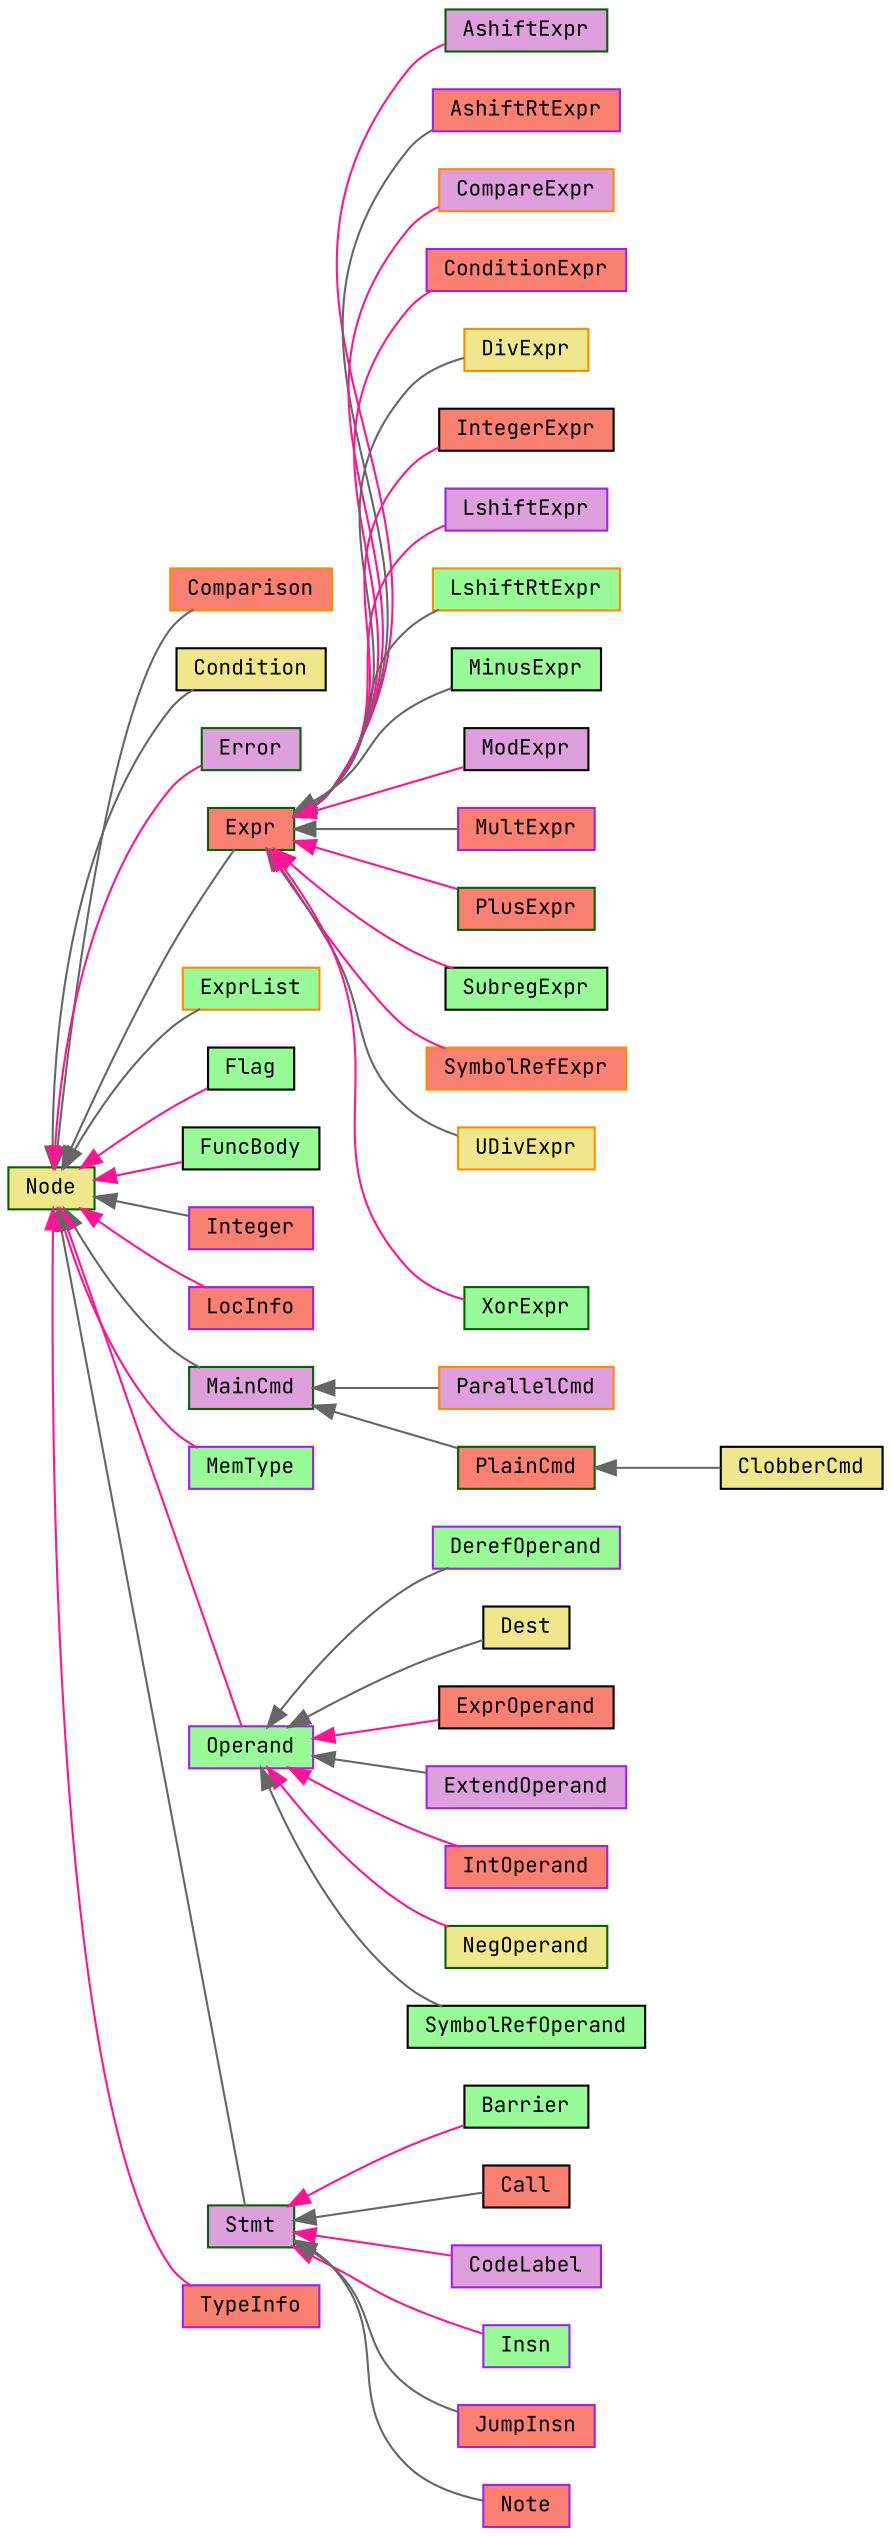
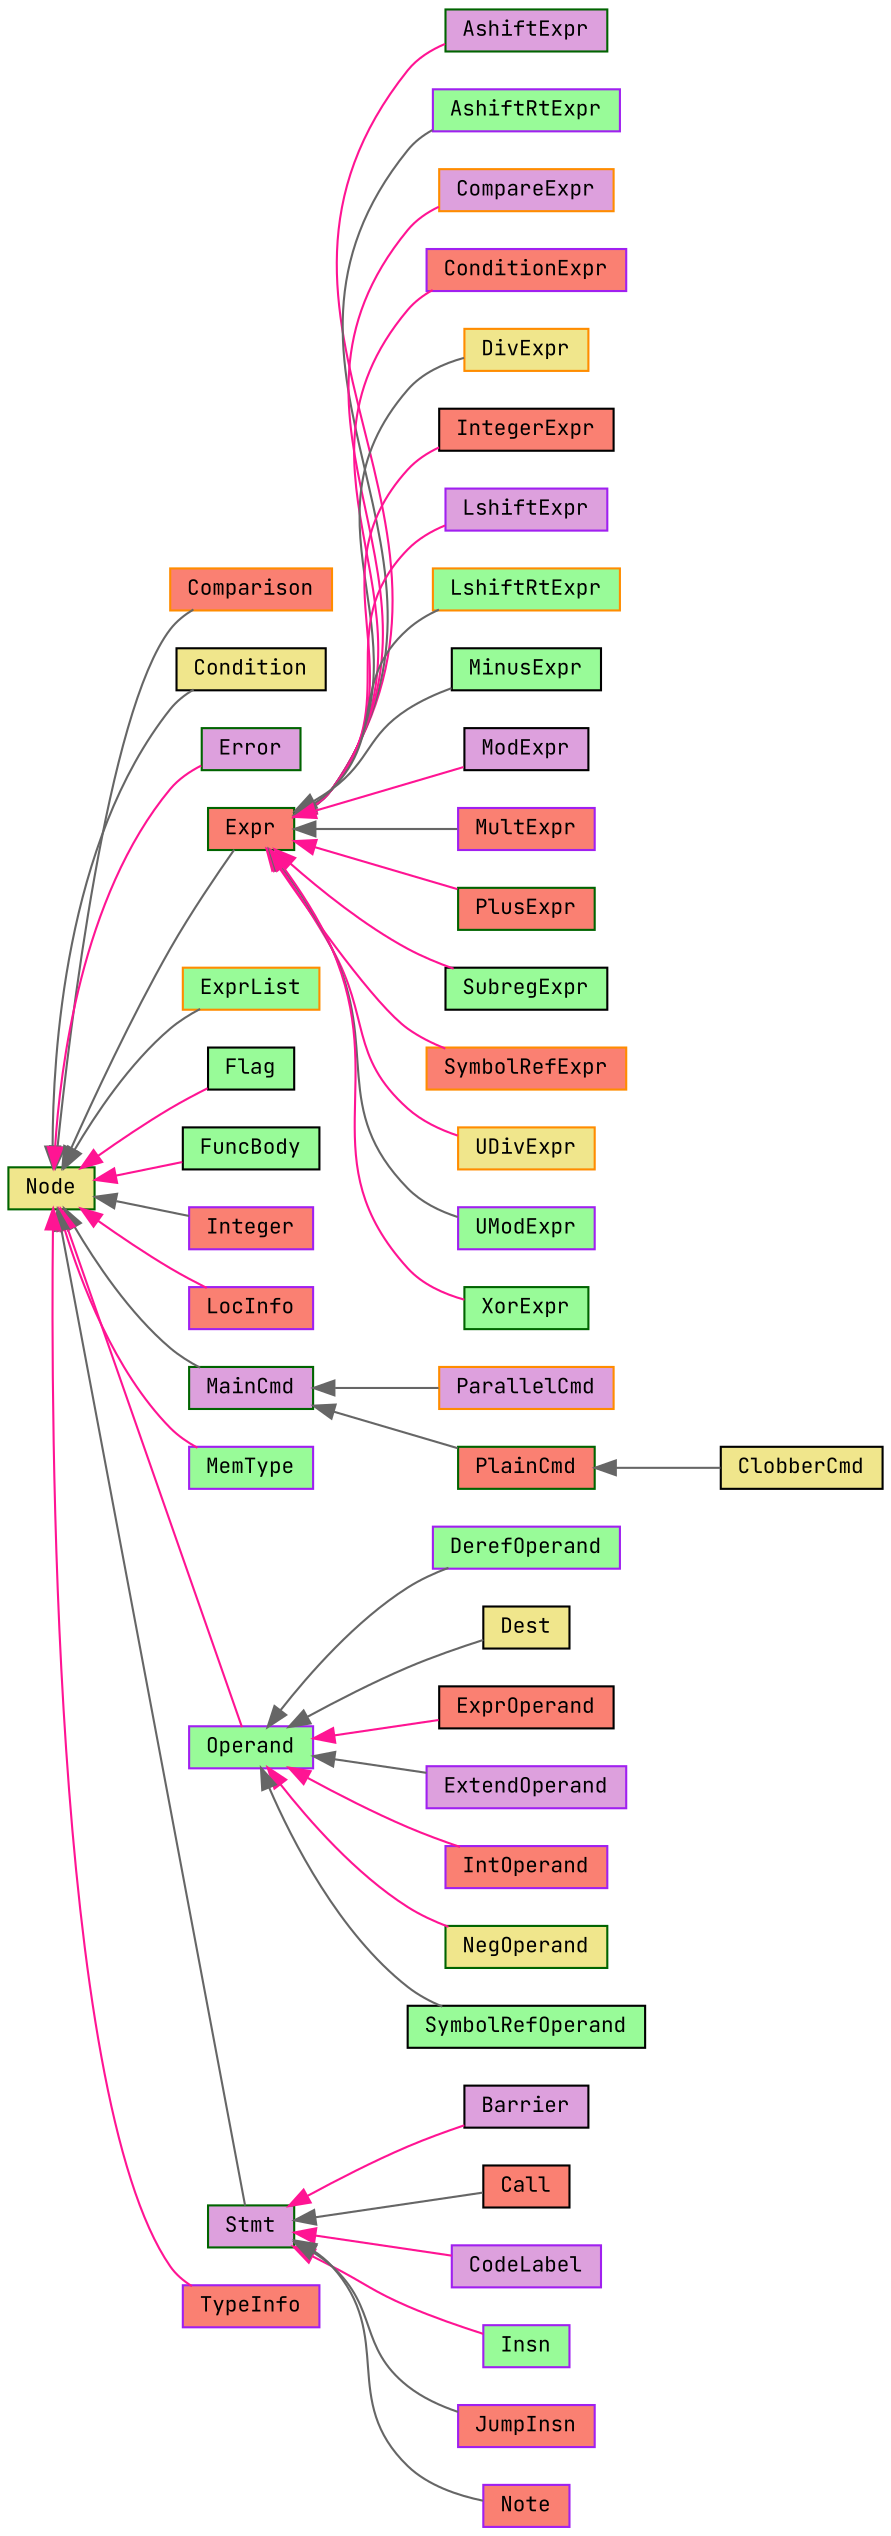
  digraph {
    fontname="JetBrains Mono"
    rankdir=LR
    node [color=purple fillcolor=salmon fontname="JetBrains Mono" fontsize=10 shape=record style=filled]
    edge [color=deeppink dir=back fontname="JetBrains Mono" fontsize=10 labelfontname=Helvetica labelfontsize=10 style=solid]
    n1 [color=darkgreen fillcolor=khaki fontcolor=black height=0.2 label="Node" width=0.4]
    n2 [color=darkorange height=0.2 label=Comparison width=0.4]
    n3 [color=black fillcolor=khaki height=0.2 label=Condition width=0.4]
    n4 [color=darkgreen fillcolor=plum height=0.2 label=Error width=0.4]
    n5 [color=darkgreen height=0.2 label=Expr width=0.4]
    n6 [color=darkorange fillcolor=palegreen height=0.2 label=ExprList width=0.4]
    n7 [color=black fillcolor=palegreen height=0.2 label=Flag width=0.4]
    n8 [color=black fillcolor=palegreen height=0.2 label=FuncBody width=0.4]
    n9 [height=0.2 label=Integer width=0.4]
    n10 [height=0.2 label=LocInfo width=0.4]
    n11 [color=darkgreen fillcolor=plum height=0.2 label=MainCmd width=0.4]
    n12 [fillcolor=palegreen height=0.2 label=MemType width=0.4]
    n13 [fillcolor=palegreen height=0.2 label=Operand width=0.4]
    n14 [color=darkgreen fillcolor=plum height=0.2 label=Stmt width=0.4]
    n15 [height=0.2 label=TypeInfo width=0.4]
    n16 [color=darkgreen fillcolor=plum height=0.2 label=AshiftExpr width=0.4]
-   n17 [height=0.2 label=AshiftRtExpr width=0.4]
+   n17 [fillcolor=palegreen height=0.2 label=AshiftRtExpr width=0.4]
    n18 [color=darkorange fillcolor=plum height=0.2 label=CompareExpr width=0.4]
    n19 [height=0.2 label=ConditionExpr width=0.4]
    n20 [color=darkorange fillcolor=khaki height=0.2 label=DivExpr width=0.4]
    n21 [color=black height=0.2 label=IntegerExpr width=0.4]
    n22 [fillcolor=plum height=0.2 label=LshiftExpr width=0.4]
    n23 [color=darkorange fillcolor=palegreen height=0.2 label=LshiftRtExpr width=0.4]
    n24 [color=black fillcolor=palegreen height=0.2 label=MinusExpr width=0.4]
    n25 [color=black fillcolor=plum height=0.2 label=ModExpr width=0.4]
    n26 [height=0.2 label=MultExpr width=0.4]
    n27 [color=darkgreen height=0.2 label=PlusExpr width=0.4]
    n28 [color=black fillcolor=palegreen height=0.2 label=SubregExpr width=0.4]
    n29 [color=darkorange height=0.2 label=SymbolRefExpr width=0.4]
    n30 [color=darkorange fillcolor=khaki height=0.2 label=UDivExpr width=0.4]
+   n31 [fillcolor=palegreen height=0.2 label=UModExpr width=0.4]
    n32 [color=darkgreen fillcolor=palegreen height=0.2 label=XorExpr width=0.4]
    n33 [color=darkorange fillcolor=plum height=0.2 label=ParallelCmd width=0.4]
    n34 [color=darkgreen height=0.2 label=PlainCmd width=0.4]
    n35 [fillcolor=palegreen height=0.2 label=DerefOperand width=0.4]
    n36 [color=black fillcolor=khaki height=0.2 label=Dest width=0.4]
    n37 [color=black height=0.2 label=ExprOperand width=0.4]
    n38 [fillcolor=plum height=0.2 label=ExtendOperand width=0.4]
    n39 [height=0.2 label=IntOperand width=0.4]
    n40 [color=darkgreen fillcolor=khaki height=0.2 label=NegOperand width=0.4]
    n41 [color=black fillcolor=palegreen height=0.2 label=SymbolRefOperand width=0.4]
-   n42 [color=black fillcolor=palegreen height=0.2 label=Barrier width=0.4]
+   n42 [color=black fillcolor=plum height=0.2 label=Barrier width=0.4]
    n43 [color=black height=0.2 label=Call width=0.4]
    n44 [fillcolor=plum height=0.2 label=CodeLabel width=0.4]
    n45 [fillcolor=palegreen height=0.2 label=Insn width=0.4]
    n46 [height=0.2 label=JumpInsn width=0.4]
    n47 [height=0.2 label=Note width=0.4]
    n48 [color=black fillcolor=khaki height=0.2 label=ClobberCmd width=0.4]
    n1 -> n2 [color=gray40]
    n1 -> n3 [color=gray40]
    n1 -> n4
    n1 -> n5 [color=gray40]
    n1 -> n6 [color=gray40]
    n1 -> n7
    n1 -> n8
    n1 -> n9 [color=gray40]
    n1 -> n10
    n1 -> n11 [color=gray40]
    n1 -> n12
    n1 -> n13
    n1 -> n14 [color=gray40]
    n1 -> n15
    n5 -> n16
    n5 -> n17 [color=gray40]
    n5 -> n18
    n5 -> n19
    n5 -> n20 [color=gray40]
    n5 -> n21
    n5 -> n22
    n5 -> n23 [color=gray40]
    n5 -> n24 [color=gray40]
    n5 -> n25
    n5 -> n26 [color=gray40]
    n5 -> n27
    n5 -> n28
    n5 -> n29
-   n5 -> n30 [color=gray40]
+   n5 -> n30
+   n5 -> n31 [color=gray40]
    n5 -> n32
    n11 -> n33 [color=gray40]
    n11 -> n34 [color=gray40]
    n13 -> n35 [color=gray40]
    n13 -> n36 [color=gray40]
    n13 -> n37
    n13 -> n38 [color=gray40]
    n13 -> n39
    n13 -> n40
    n13 -> n41 [color=gray40]
    n14 -> n42
    n14 -> n43 [color=gray40]
    n14 -> n44
    n14 -> n45
    n14 -> n46 [color=gray40]
    n14 -> n47 [color=gray40]
    n34 -> n48 [color=gray40]
  }
